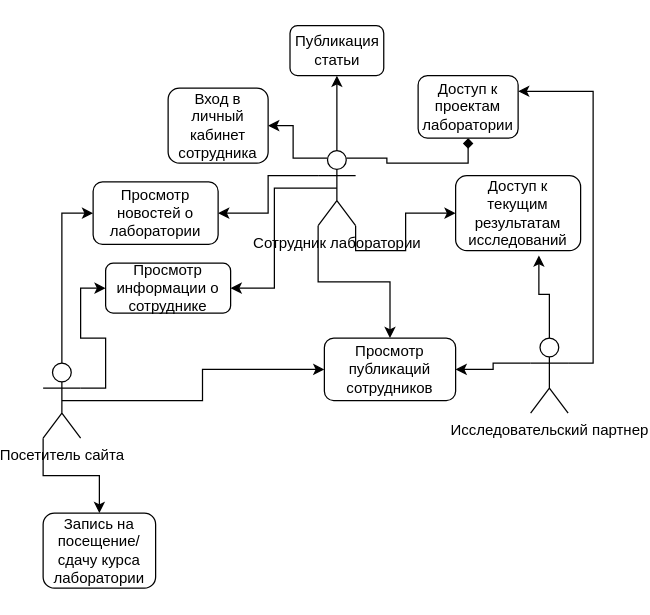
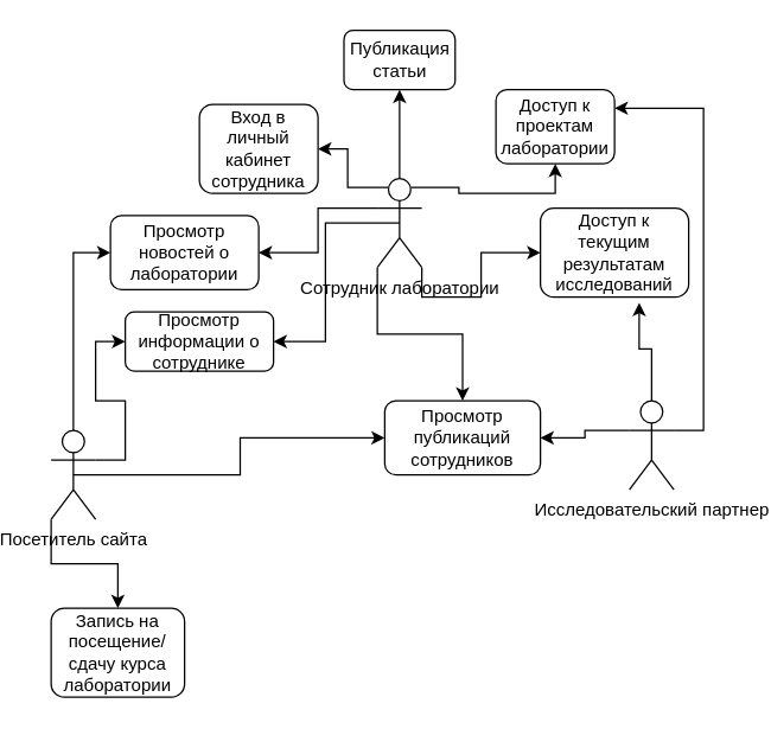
  <mxCell id="0" />
  <mxCell id="1" parent="0" />
  <mxCell id="2" style="edgeStyle=orthogonalEdgeStyle;rounded=0;orthogonalLoop=1;jettySize=auto;html=1;exitX=0.5;exitY=0;exitDx=0;exitDy=0;exitPerimeter=0;" edge="1" parent="1" source="9" target="10"><mxGeometry relative="1" as="geometry"><mxPoint x="255.207" y="40" as="targetPoint" /></mxGeometry></mxCell>
  <mxCell id="3" style="edgeStyle=orthogonalEdgeStyle;rounded=0;orthogonalLoop=1;jettySize=auto;html=1;exitX=0.25;exitY=0.1;exitDx=0;exitDy=0;exitPerimeter=0;" edge="1" parent="1" source="9" target="11"><mxGeometry relative="1" as="geometry"><mxPoint x="190" y="96" as="targetPoint" /></mxGeometry></mxCell>
- <mxCell id="4" style="edgeStyle=orthogonalEdgeStyle;rounded=0;orthogonalLoop=1;jettySize=auto;html=1;exitX=0.75;exitY=0.1;exitDx=0;exitDy=0;exitPerimeter=0;endArrow=diamond;" edge="1" parent="1" source="9" target="12"><mxGeometry relative="1" as="geometry"><mxPoint x="320" y="96" as="targetPoint" /></mxGeometry></mxCell>
+ <mxCell id="4" style="edgeStyle=orthogonalEdgeStyle;rounded=0;orthogonalLoop=1;jettySize=auto;html=1;exitX=0.75;exitY=0.1;exitDx=0;exitDy=0;exitPerimeter=0;" edge="1" parent="1" source="9" target="12"><mxGeometry relative="1" as="geometry"><mxPoint x="320" y="96" as="targetPoint" /></mxGeometry></mxCell>
  <mxCell id="5" style="edgeStyle=orthogonalEdgeStyle;rounded=0;orthogonalLoop=1;jettySize=auto;html=1;exitX=1;exitY=1;exitDx=0;exitDy=0;exitPerimeter=0;" edge="1" parent="1" source="9" target="13"><mxGeometry relative="1" as="geometry"><mxPoint x="300" y="150" as="targetPoint" /></mxGeometry></mxCell>
  <mxCell id="6" style="edgeStyle=orthogonalEdgeStyle;rounded=0;orthogonalLoop=1;jettySize=auto;html=1;exitX=0;exitY=0.333;exitDx=0;exitDy=0;exitPerimeter=0;" edge="1" parent="1" source="9" target="14"><mxGeometry relative="1" as="geometry"><mxPoint x="110" y="160" as="targetPoint" /></mxGeometry></mxCell>
  <mxCell id="7" style="edgeStyle=orthogonalEdgeStyle;rounded=0;orthogonalLoop=1;jettySize=auto;html=1;exitX=0;exitY=1;exitDx=0;exitDy=0;exitPerimeter=0;" edge="1" parent="1" source="9" target="19"><mxGeometry relative="1" as="geometry"><mxPoint x="239.909" y="290" as="targetPoint" /></mxGeometry></mxCell>
  <mxCell id="8" style="edgeStyle=orthogonalEdgeStyle;rounded=0;orthogonalLoop=1;jettySize=auto;html=1;exitX=0.5;exitY=0.5;exitDx=0;exitDy=0;exitPerimeter=0;entryX=1;entryY=0.5;entryDx=0;entryDy=0;" edge="1" parent="1" source="9" target="25"><mxGeometry relative="1" as="geometry" /></mxCell>
  <mxCell id="9" value="Сотрудник лаборатории" style="shape=umlActor;verticalLabelPosition=bottom;verticalAlign=top;html=1;outlineConnect=0;" vertex="1" parent="1"><mxGeometry x="240" y="120" width="30" height="60" as="geometry" /></mxCell>
  <mxCell id="10" value="Публикация статьи" style="rounded=1;whiteSpace=wrap;html=1;" vertex="1" parent="1"><mxGeometry x="217.5" y="20" width="75" height="40" as="geometry" /></mxCell>
  <mxCell id="11" value="Вход в личный кабинет сотрудника" style="rounded=1;whiteSpace=wrap;html=1;" vertex="1" parent="1"><mxGeometry x="120" y="70" width="80" height="60" as="geometry" /></mxCell>
  <mxCell id="12" value="Доступ к проектам лаборатории" style="rounded=1;whiteSpace=wrap;html=1;" vertex="1" parent="1"><mxGeometry x="320" y="60" width="80" height="50" as="geometry" /></mxCell>
  <mxCell id="13" value="Доступ к текущим результатам исследований" style="rounded=1;whiteSpace=wrap;html=1;" vertex="1" parent="1"><mxGeometry x="350" y="140" width="100" height="60" as="geometry" /></mxCell>
  <mxCell id="14" value="Просмотр новостей о лаборатории" style="rounded=1;whiteSpace=wrap;html=1;" vertex="1" parent="1"><mxGeometry x="60" y="145" width="100" height="50" as="geometry" /></mxCell>
  <mxCell id="15" style="edgeStyle=orthogonalEdgeStyle;rounded=0;orthogonalLoop=1;jettySize=auto;html=1;exitX=1;exitY=0.333;exitDx=0;exitDy=0;exitPerimeter=0;entryX=1;entryY=0.25;entryDx=0;entryDy=0;" edge="1" parent="1" source="17" target="12"><mxGeometry relative="1" as="geometry" /></mxCell>
  <mxCell id="16" style="edgeStyle=orthogonalEdgeStyle;rounded=0;orthogonalLoop=1;jettySize=auto;html=1;exitX=0;exitY=0.333;exitDx=0;exitDy=0;exitPerimeter=0;entryX=1;entryY=0.5;entryDx=0;entryDy=0;" edge="1" parent="1" source="17" target="19"><mxGeometry relative="1" as="geometry" /></mxCell>
  <mxCell id="17" value="Исследовательский партнер&lt;div&gt;&lt;br&gt;&lt;/div&gt;" style="shape=umlActor;verticalLabelPosition=bottom;verticalAlign=top;html=1;outlineConnect=0;" vertex="1" parent="1"><mxGeometry x="410" y="270" width="30" height="60" as="geometry" /></mxCell>
  <mxCell id="18" style="edgeStyle=orthogonalEdgeStyle;rounded=0;orthogonalLoop=1;jettySize=auto;html=1;exitX=0.5;exitY=0;exitDx=0;exitDy=0;exitPerimeter=0;entryX=0.666;entryY=1.064;entryDx=0;entryDy=0;entryPerimeter=0;" edge="1" parent="1" source="17" target="13"><mxGeometry relative="1" as="geometry" /></mxCell>
  <mxCell id="19" value="Просмотр публикаций сотрудников" style="rounded=1;whiteSpace=wrap;html=1;" vertex="1" parent="1"><mxGeometry x="245" y="270" width="105" height="50" as="geometry" /></mxCell>
  <mxCell id="20" style="edgeStyle=orthogonalEdgeStyle;rounded=0;orthogonalLoop=1;jettySize=auto;html=1;exitX=0.5;exitY=0;exitDx=0;exitDy=0;exitPerimeter=0;entryX=0;entryY=0.5;entryDx=0;entryDy=0;" edge="1" parent="1" source="24" target="14"><mxGeometry relative="1" as="geometry" /></mxCell>
  <mxCell id="21" style="edgeStyle=orthogonalEdgeStyle;rounded=0;orthogonalLoop=1;jettySize=auto;html=1;exitX=1;exitY=0.333;exitDx=0;exitDy=0;exitPerimeter=0;entryX=0;entryY=0.5;entryDx=0;entryDy=0;" edge="1" parent="1" source="24" target="25"><mxGeometry relative="1" as="geometry" /></mxCell>
  <mxCell id="22" style="edgeStyle=orthogonalEdgeStyle;rounded=0;orthogonalLoop=1;jettySize=auto;html=1;exitX=0;exitY=1;exitDx=0;exitDy=0;exitPerimeter=0;" edge="1" parent="1" source="24" target="26"><mxGeometry relative="1" as="geometry"><mxPoint x="80" y="440" as="targetPoint" /></mxGeometry></mxCell>
  <mxCell id="23" style="edgeStyle=orthogonalEdgeStyle;rounded=0;orthogonalLoop=1;jettySize=auto;html=1;exitX=0.5;exitY=0.5;exitDx=0;exitDy=0;exitPerimeter=0;entryX=0;entryY=0.5;entryDx=0;entryDy=0;" edge="1" parent="1" source="24" target="19"><mxGeometry relative="1" as="geometry" /></mxCell>
  <mxCell id="24" value="Посетитель сайта" style="shape=umlActor;verticalLabelPosition=bottom;verticalAlign=top;html=1;outlineConnect=0;" vertex="1" parent="1"><mxGeometry x="20" y="290" width="30" height="60" as="geometry" /></mxCell>
  <mxCell id="25" value="Просмотр информации о сотруднике" style="rounded=1;whiteSpace=wrap;html=1;" vertex="1" parent="1"><mxGeometry x="70" y="210" width="100" height="40" as="geometry" /></mxCell>
  <mxCell id="26" value="Запись на посещение/сдачу курса лаборатории" style="rounded=1;whiteSpace=wrap;html=1;" vertex="1" parent="1"><mxGeometry x="20" y="410" width="90" height="60" as="geometry" /></mxCell>
